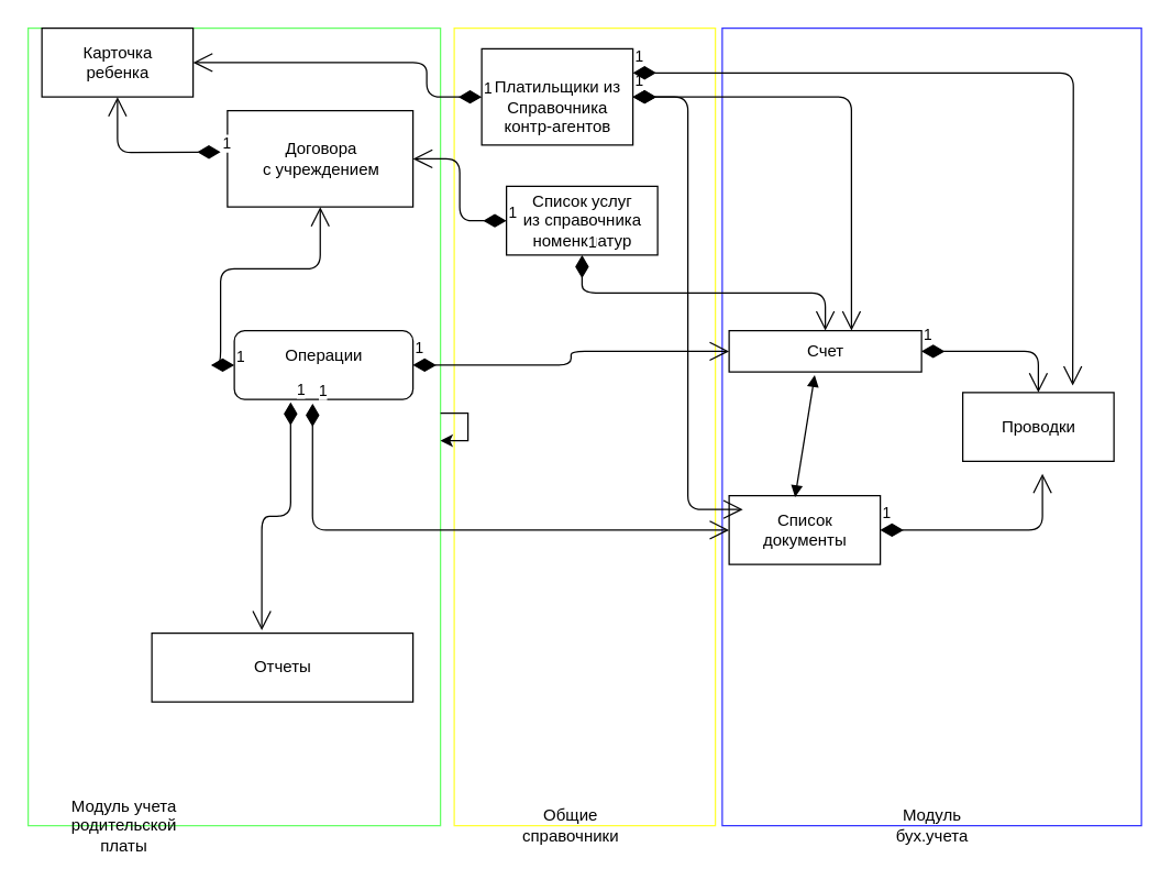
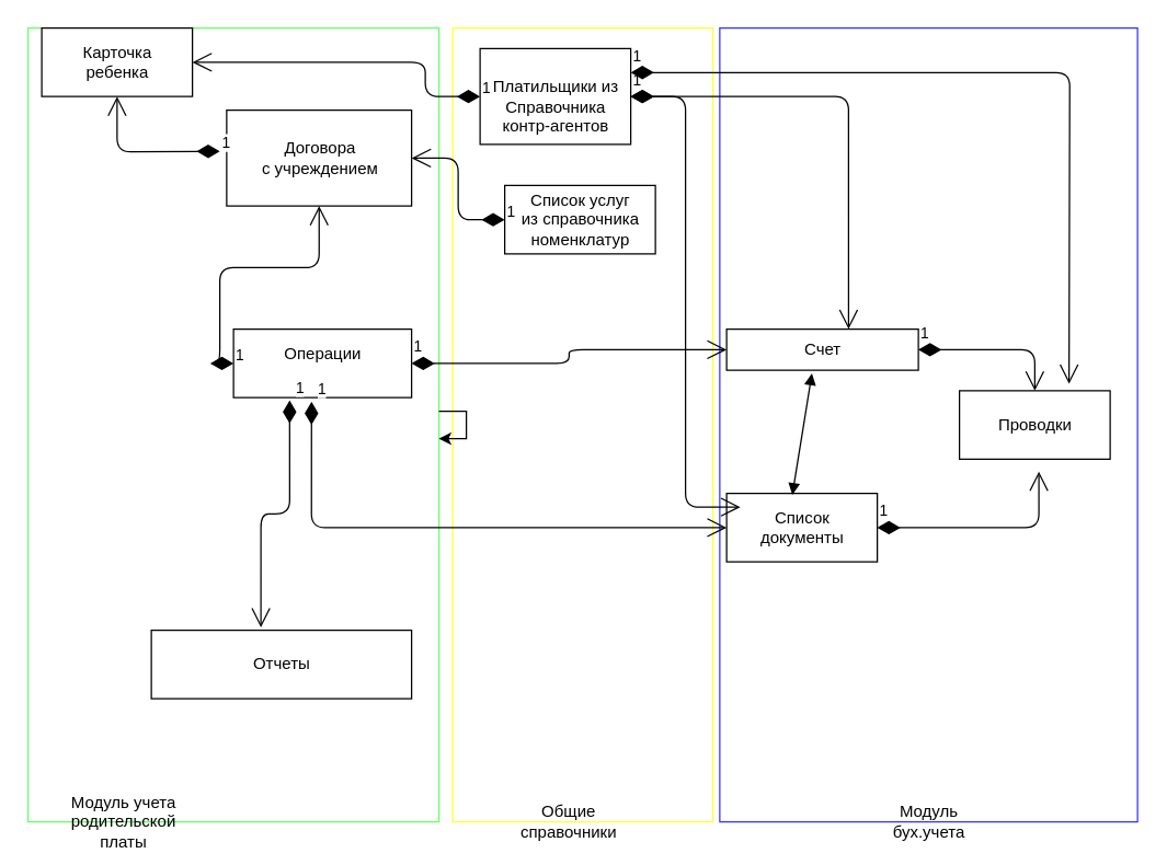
  <mxCell id="0" />
  <mxCell id="1" value="Untitled Layer" parent="0" />
  <mxCell id="2" parent="0" />
  <mxCell id="3" value="" style="rounded=0;whiteSpace=wrap;html=1;strokeColor=#3333FF;" vertex="1" parent="2"><mxGeometry x="525" y="20" width="305" height="580" as="geometry" /></mxCell>
  <mxCell id="4" value="" style="rounded=0;whiteSpace=wrap;html=1;strokeColor=#FFFF33;" vertex="1" parent="2"><mxGeometry x="330" y="20" width="190" height="580" as="geometry" /></mxCell>
  <mxCell id="5" value="" style="rounded=0;whiteSpace=wrap;html=1;strokeColor=#66FF66;" vertex="1" parent="2"><mxGeometry x="20" y="20" width="300" height="580" as="geometry" /></mxCell>
  <mxCell id="6" value="&lt;div&gt;Карточка &lt;br&gt;&lt;/div&gt;&lt;div&gt;ребенка&lt;/div&gt;" style="html=1;" vertex="1" parent="2"><mxGeometry x="30" y="20" width="110" height="50" as="geometry" /></mxCell>
  <mxCell id="7" value="&lt;div&gt;&lt;br&gt;&lt;/div&gt;&lt;div&gt;Платильщики из &lt;br&gt;&lt;/div&gt;&lt;div&gt;Справочника &lt;br&gt;&lt;/div&gt;&lt;div&gt;контр-агентов&lt;/div&gt;" style="html=1;" vertex="1" parent="2"><mxGeometry x="350" y="35" width="110" height="70" as="geometry" /></mxCell>
  <mxCell id="8" value="&lt;div&gt;Договора &lt;br&gt;&lt;/div&gt;&lt;div&gt;с учреждением&lt;/div&gt;" style="html=1;" vertex="1" parent="2"><mxGeometry x="165" y="80" width="135" height="70" as="geometry" /></mxCell>
  <mxCell id="9" value="&lt;div&gt;Список услуг&lt;/div&gt;&lt;div&gt;из справочника &lt;br&gt;&lt;/div&gt;&lt;div&gt;номенклатур&lt;br&gt;&lt;/div&gt;" style="html=1;" vertex="1" parent="2"><mxGeometry x="368" y="135" width="110" height="50" as="geometry" /></mxCell>
- <mxCell id="10" value="&lt;div&gt;Операции&lt;/div&gt;&lt;div&gt;&lt;br&gt;&lt;/div&gt;" style="html=1;rounded=1;" vertex="1" parent="2"><mxGeometry x="170" y="240" width="130" height="50" as="geometry" /></mxCell>
+ <mxCell id="10" value="&lt;div&gt;Операции&lt;/div&gt;&lt;div&gt;&lt;br&gt;&lt;/div&gt;" style="html=1;" vertex="1" parent="2"><mxGeometry x="170" y="240" width="130" height="50" as="geometry" /></mxCell>
  <mxCell id="11" value="Счет" style="html=1;" vertex="1" parent="2"><mxGeometry x="530" y="240" width="140" height="30" as="geometry" /></mxCell>
  <mxCell id="12" value="&lt;div&gt;Список &lt;br&gt;&lt;/div&gt;&lt;div&gt;документы&lt;/div&gt;" style="html=1;" vertex="1" parent="2"><mxGeometry x="530" y="360" width="110" height="50" as="geometry" /></mxCell>
  <mxCell id="13" value="Проводки" style="html=1;" vertex="1" parent="2"><mxGeometry x="700" y="285" width="110" height="50" as="geometry" /></mxCell>
  <mxCell id="14" value="1" style="endArrow=open;html=1;endSize=12;startArrow=diamondThin;startSize=14;startFill=1;edgeStyle=orthogonalEdgeStyle;align=left;verticalAlign=bottom;entryX=1;entryY=0.5;entryDx=0;entryDy=0;exitX=0;exitY=0.5;exitDx=0;exitDy=0;" edge="1" parent="2" source="7" target="6"><mxGeometry x="-1" y="3" relative="1" as="geometry"><mxPoint x="30" y="390" as="sourcePoint" /><mxPoint x="190" y="390" as="targetPoint" /><Array as="points"><mxPoint x="310" y="70" /><mxPoint x="310" y="45" /></Array></mxGeometry></mxCell>
  <mxCell id="15" value="1" style="endArrow=open;html=1;endSize=12;startArrow=diamondThin;startSize=14;startFill=1;edgeStyle=orthogonalEdgeStyle;align=left;verticalAlign=bottom;entryX=0.5;entryY=1;entryDx=0;entryDy=0;" edge="1" parent="2" target="6"><mxGeometry x="-1" y="3" relative="1" as="geometry"><mxPoint x="160" y="110" as="sourcePoint" /><mxPoint x="190" y="390" as="targetPoint" /></mxGeometry></mxCell>
  <mxCell id="16" value="1" style="endArrow=open;html=1;endSize=12;startArrow=diamondThin;startSize=14;startFill=1;edgeStyle=orthogonalEdgeStyle;align=left;verticalAlign=bottom;entryX=1;entryY=0.5;entryDx=0;entryDy=0;exitX=0;exitY=0.5;exitDx=0;exitDy=0;" edge="1" parent="2" source="9" target="8"><mxGeometry x="-1" y="3" relative="1" as="geometry"><mxPoint x="30" y="390" as="sourcePoint" /><mxPoint x="190" y="390" as="targetPoint" /></mxGeometry></mxCell>
  <mxCell id="17" value="1" style="endArrow=open;html=1;endSize=12;startArrow=diamondThin;startSize=14;startFill=1;edgeStyle=orthogonalEdgeStyle;align=left;verticalAlign=bottom;exitX=0;exitY=0.5;exitDx=0;exitDy=0;" edge="1" parent="2" source="10" target="8"><mxGeometry x="-1" y="3" relative="1" as="geometry"><mxPoint x="30" y="390" as="sourcePoint" /><mxPoint x="190" y="390" as="targetPoint" /></mxGeometry></mxCell>
  <mxCell id="18" value="1" style="endArrow=open;html=1;endSize=12;startArrow=diamondThin;startSize=14;startFill=1;edgeStyle=orthogonalEdgeStyle;align=left;verticalAlign=bottom;exitX=1;exitY=0.5;exitDx=0;exitDy=0;entryX=0;entryY=0.5;entryDx=0;entryDy=0;" edge="1" parent="2" source="10" target="11"><mxGeometry x="-1" y="3" relative="1" as="geometry"><mxPoint x="30" y="390" as="sourcePoint" /><mxPoint x="190" y="390" as="targetPoint" /></mxGeometry></mxCell>
  <mxCell id="19" value="1" style="endArrow=open;html=1;endSize=12;startArrow=diamondThin;startSize=14;startFill=1;edgeStyle=orthogonalEdgeStyle;align=left;verticalAlign=bottom;exitX=0.438;exitY=1.06;exitDx=0;exitDy=0;exitPerimeter=0;entryX=0;entryY=0.5;entryDx=0;entryDy=0;" edge="1" parent="2" source="10" target="12"><mxGeometry x="-1" y="3" relative="1" as="geometry"><mxPoint x="30" y="390" as="sourcePoint" /><mxPoint x="190" y="390" as="targetPoint" /><Array as="points"><mxPoint x="227" y="385" /></Array></mxGeometry></mxCell>
  <mxCell id="20" value="" style="endArrow=block;startArrow=block;endFill=1;startFill=1;html=1;entryX=0.445;entryY=1.08;entryDx=0;entryDy=0;entryPerimeter=0;exitX=0.436;exitY=0.02;exitDx=0;exitDy=0;exitPerimeter=0;" edge="1" parent="2" source="12" target="11"><mxGeometry width="160" relative="1" as="geometry"><mxPoint x="30" y="390" as="sourcePoint" /><mxPoint x="190" y="390" as="targetPoint" /></mxGeometry></mxCell>
  <mxCell id="21" value="1" style="endArrow=open;html=1;endSize=12;startArrow=diamondThin;startSize=14;startFill=1;edgeStyle=orthogonalEdgeStyle;align=left;verticalAlign=bottom;entryX=0.527;entryY=1.18;entryDx=0;entryDy=0;entryPerimeter=0;exitX=1;exitY=0.5;exitDx=0;exitDy=0;" edge="1" parent="2" source="12" target="13"><mxGeometry x="-1" y="3" relative="1" as="geometry"><mxPoint x="30" y="430" as="sourcePoint" /><mxPoint x="190" y="430" as="targetPoint" /></mxGeometry></mxCell>
  <mxCell id="22" value="1" style="endArrow=open;html=1;endSize=12;startArrow=diamondThin;startSize=14;startFill=1;edgeStyle=orthogonalEdgeStyle;align=left;verticalAlign=bottom;exitX=1;exitY=0.5;exitDx=0;exitDy=0;entryX=0.5;entryY=0;entryDx=0;entryDy=0;" edge="1" parent="2" source="11" target="13"><mxGeometry x="-1" y="3" relative="1" as="geometry"><mxPoint x="30" y="430" as="sourcePoint" /><mxPoint x="190" y="430" as="targetPoint" /></mxGeometry></mxCell>
- <mxCell id="23" value="1" style="endArrow=open;html=1;endSize=12;startArrow=diamondThin;startSize=14;startFill=1;edgeStyle=orthogonalEdgeStyle;align=left;verticalAlign=bottom;exitX=0.5;exitY=1;exitDx=0;exitDy=0;entryX=0.5;entryY=0;entryDx=0;entryDy=0;" edge="1" parent="2" source="9" target="11"><mxGeometry x="-1" y="3" relative="1" as="geometry"><mxPoint x="30" y="430" as="sourcePoint" /><mxPoint x="190" y="430" as="targetPoint" /></mxGeometry></mxCell>
  <mxCell id="24" value="1" style="endArrow=open;html=1;endSize=12;startArrow=diamondThin;startSize=14;startFill=1;edgeStyle=orthogonalEdgeStyle;align=left;verticalAlign=bottom;exitX=1;exitY=0.5;exitDx=0;exitDy=0;entryX=0.636;entryY=0;entryDx=0;entryDy=0;entryPerimeter=0;" edge="1" parent="2" source="7" target="11"><mxGeometry x="-1" y="3" relative="1" as="geometry"><mxPoint x="30" y="430" as="sourcePoint" /><mxPoint x="190" y="430" as="targetPoint" /></mxGeometry></mxCell>
  <mxCell id="25" value="1" style="endArrow=open;html=1;endSize=12;startArrow=diamondThin;startSize=14;startFill=1;edgeStyle=orthogonalEdgeStyle;align=left;verticalAlign=bottom;entryX=0.091;entryY=0.2;entryDx=0;entryDy=0;entryPerimeter=0;" edge="1" parent="2" source="7" target="12"><mxGeometry x="-1" y="3" relative="1" as="geometry"><mxPoint x="30" y="430" as="sourcePoint" /><mxPoint x="190" y="430" as="targetPoint" /><Array as="points"><mxPoint x="500" y="70" /><mxPoint x="500" y="370" /></Array></mxGeometry></mxCell>
  <mxCell id="26" value="1" style="endArrow=open;html=1;endSize=12;startArrow=diamondThin;startSize=14;startFill=1;edgeStyle=orthogonalEdgeStyle;align=left;verticalAlign=bottom;exitX=1;exitY=0.25;exitDx=0;exitDy=0;" edge="1" parent="2" source="7"><mxGeometry x="-1" y="3" relative="1" as="geometry"><mxPoint x="30" y="430" as="sourcePoint" /><mxPoint x="780" y="280" as="targetPoint" /></mxGeometry></mxCell>
  <mxCell id="27" value="Отчеты" style="html=1;" vertex="1" parent="2"><mxGeometry x="110" y="460" width="190" height="50" as="geometry" /></mxCell>
  <mxCell id="28" value="1" style="endArrow=open;html=1;endSize=12;startArrow=diamondThin;startSize=14;startFill=1;edgeStyle=orthogonalEdgeStyle;align=left;verticalAlign=bottom;exitX=0.315;exitY=1.04;exitDx=0;exitDy=0;exitPerimeter=0;entryX=0.421;entryY=-0.04;entryDx=0;entryDy=0;entryPerimeter=0;" edge="1" parent="2" source="10" target="27"><mxGeometry x="-1" y="3" relative="1" as="geometry"><mxPoint x="30" y="530" as="sourcePoint" /><mxPoint x="80" y="430" as="targetPoint" /></mxGeometry></mxCell>
  <mxCell id="29" style="edgeStyle=orthogonalEdgeStyle;rounded=0;orthogonalLoop=1;jettySize=auto;html=1;" edge="1" parent="2" source="5" target="5"><mxGeometry relative="1" as="geometry" /></mxCell>
  <mxCell id="30" value="Модуль учета родительской платы" style="text;html=1;strokeColor=none;fillColor=none;align=center;verticalAlign=middle;whiteSpace=wrap;rounded=0;" vertex="1" parent="2"><mxGeometry x="70" y="590" width="40" height="20" as="geometry" /></mxCell>
  <mxCell id="31" value="&lt;div&gt;Общие справочники&lt;/div&gt;" style="text;html=1;strokeColor=none;fillColor=none;align=center;verticalAlign=middle;whiteSpace=wrap;rounded=0;" vertex="1" parent="2"><mxGeometry x="395" y="590" width="40" height="20" as="geometry" /></mxCell>
  <mxCell id="32" value="Модуль бух.учета" style="text;html=1;strokeColor=none;fillColor=none;align=center;verticalAlign=middle;whiteSpace=wrap;rounded=0;" vertex="1" parent="2"><mxGeometry x="657.5" y="590" width="40" height="20" as="geometry" /></mxCell>
